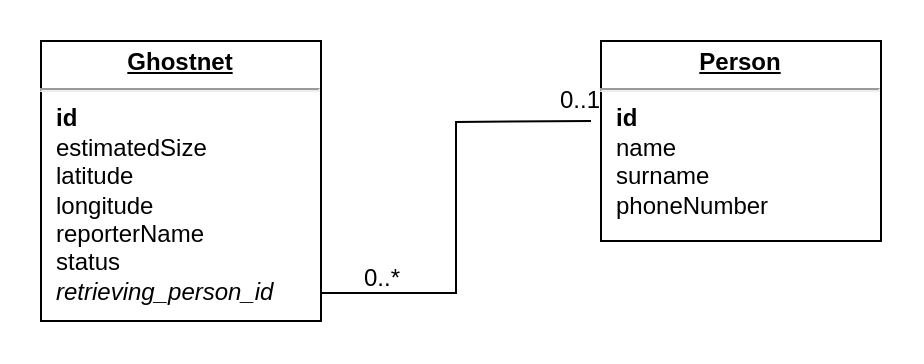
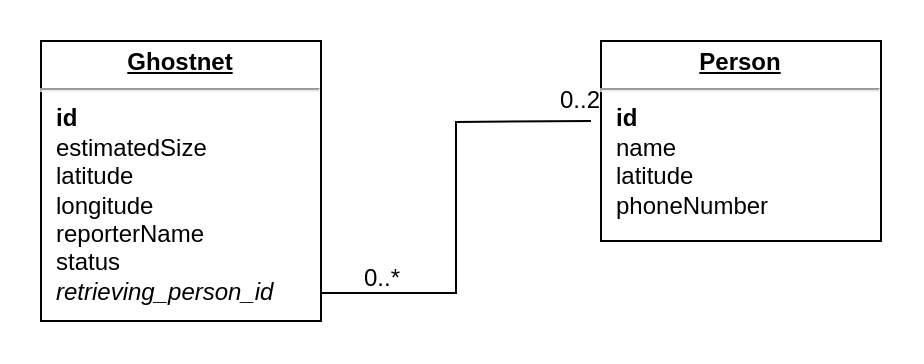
  <mxCell id="0" />
  <mxCell id="1" parent="0" />
  <mxCell id="2" value="&lt;p style=&quot;margin: 0px ; margin-top: 4px ; text-align: center ; text-decoration: underline&quot;&gt;&lt;b&gt;Ghostnet&lt;/b&gt;&lt;/p&gt;&lt;hr&gt;&lt;p style=&quot;margin: 0px ; margin-left: 8px&quot;&gt;&lt;b&gt;id&lt;/b&gt;&lt;/p&gt;&lt;p style=&quot;margin: 0px ; margin-left: 8px&quot;&gt;estimatedSize&lt;/p&gt;&lt;p style=&quot;margin: 0px ; margin-left: 8px&quot;&gt;latitude&lt;/p&gt;&lt;p style=&quot;margin: 0px ; margin-left: 8px&quot;&gt;longitude&lt;/p&gt;&lt;p style=&quot;margin: 0px ; margin-left: 8px&quot;&gt;reporterName&lt;/p&gt;&lt;p style=&quot;margin: 0px ; margin-left: 8px&quot;&gt;status&lt;/p&gt;&lt;p style=&quot;margin: 0px ; margin-left: 8px&quot;&gt;&lt;i&gt;retrieving_person_id&lt;/i&gt;&lt;/p&gt;" style="verticalAlign=top;align=left;overflow=fill;fontSize=12;fontFamily=Helvetica;html=1;rounded=0;shadow=0;comic=0;labelBackgroundColor=none;strokeWidth=1" vertex="1" parent="1"><mxGeometry x="20" y="20" width="140" height="140" as="geometry" /></mxCell>
- <mxCell id="3" value="&lt;p style=&quot;margin: 0px ; margin-top: 4px ; text-align: center ; text-decoration: underline&quot;&gt;&lt;b&gt;Person&lt;/b&gt;&lt;/p&gt;&lt;hr&gt;&lt;p style=&quot;margin: 0px ; margin-left: 8px&quot;&gt;&lt;b&gt;id&lt;/b&gt;&lt;/p&gt;&lt;p style=&quot;margin: 0px ; margin-left: 8px&quot;&gt;name&lt;/p&gt;&lt;p style=&quot;margin: 0px ; margin-left: 8px&quot;&gt;surname&lt;/p&gt;&lt;p style=&quot;margin: 0px ; margin-left: 8px&quot;&gt;phoneNumber&lt;/p&gt;" style="verticalAlign=top;align=left;overflow=fill;fontSize=12;fontFamily=Helvetica;html=1;rounded=0;shadow=0;comic=0;labelBackgroundColor=none;strokeWidth=1" vertex="1" parent="1"><mxGeometry x="300" y="20" width="140" height="100" as="geometry" /></mxCell>
+ <mxCell id="3" value="&lt;p style=&quot;margin: 0px ; margin-top: 4px ; text-align: center ; text-decoration: underline&quot;&gt;&lt;b&gt;Person&lt;/b&gt;&lt;/p&gt;&lt;hr&gt;&lt;p style=&quot;margin: 0px ; margin-left: 8px&quot;&gt;&lt;b&gt;id&lt;/b&gt;&lt;/p&gt;&lt;p style=&quot;margin: 0px ; margin-left: 8px&quot;&gt;name&lt;/p&gt;&lt;p style=&quot;margin: 0px ; margin-left: 8px&quot;&gt;latitude&lt;/p&gt;&lt;p style=&quot;margin: 0px ; margin-left: 8px&quot;&gt;phoneNumber&lt;/p&gt;" style="verticalAlign=top;align=left;overflow=fill;fontSize=12;fontFamily=Helvetica;html=1;rounded=0;shadow=0;comic=0;labelBackgroundColor=none;strokeWidth=1" vertex="1" parent="1"><mxGeometry x="300" y="20" width="140" height="100" as="geometry" /></mxCell>
  <mxCell id="4" style="edgeStyle=orthogonalEdgeStyle;rounded=0;orthogonalLoop=1;jettySize=auto;html=1;exitX=1.002;exitY=0.9;exitDx=0;exitDy=0;exitPerimeter=0;endArrow=none;endFill=0;" edge="1" parent="1" source="2"><mxGeometry relative="1" as="geometry"><mxPoint x="295" y="60" as="targetPoint" /></mxGeometry></mxCell>
- <mxCell id="5" value="0..1" style="text;html=1;align=center;verticalAlign=middle;whiteSpace=wrap;rounded=0;" vertex="1" parent="1"><mxGeometry x="280" y="40" width="20" height="20" as="geometry" /></mxCell>
+ <mxCell id="5" value="0..2" style="text;html=1;align=center;verticalAlign=middle;whiteSpace=wrap;rounded=0;" vertex="1" parent="1"><mxGeometry x="280" y="40" width="20" height="20" as="geometry" /></mxCell>
  <mxCell id="6" value="0..*" style="text;html=1;align=center;verticalAlign=middle;whiteSpace=wrap;rounded=0;" vertex="1" parent="1"><mxGeometry x="181" y="129" width="20" height="20" as="geometry" /></mxCell>
